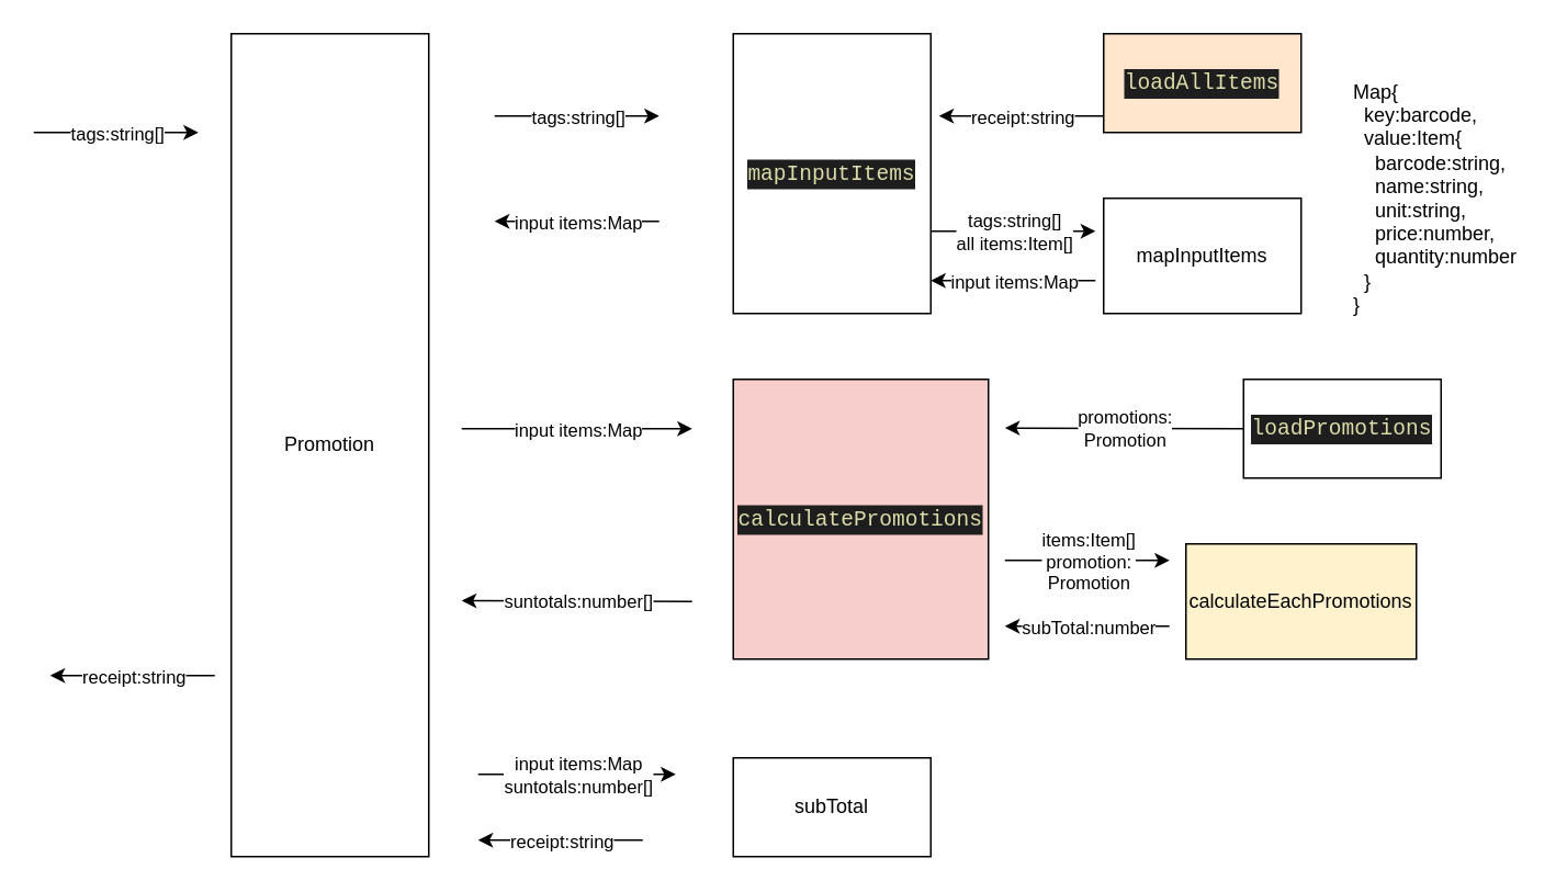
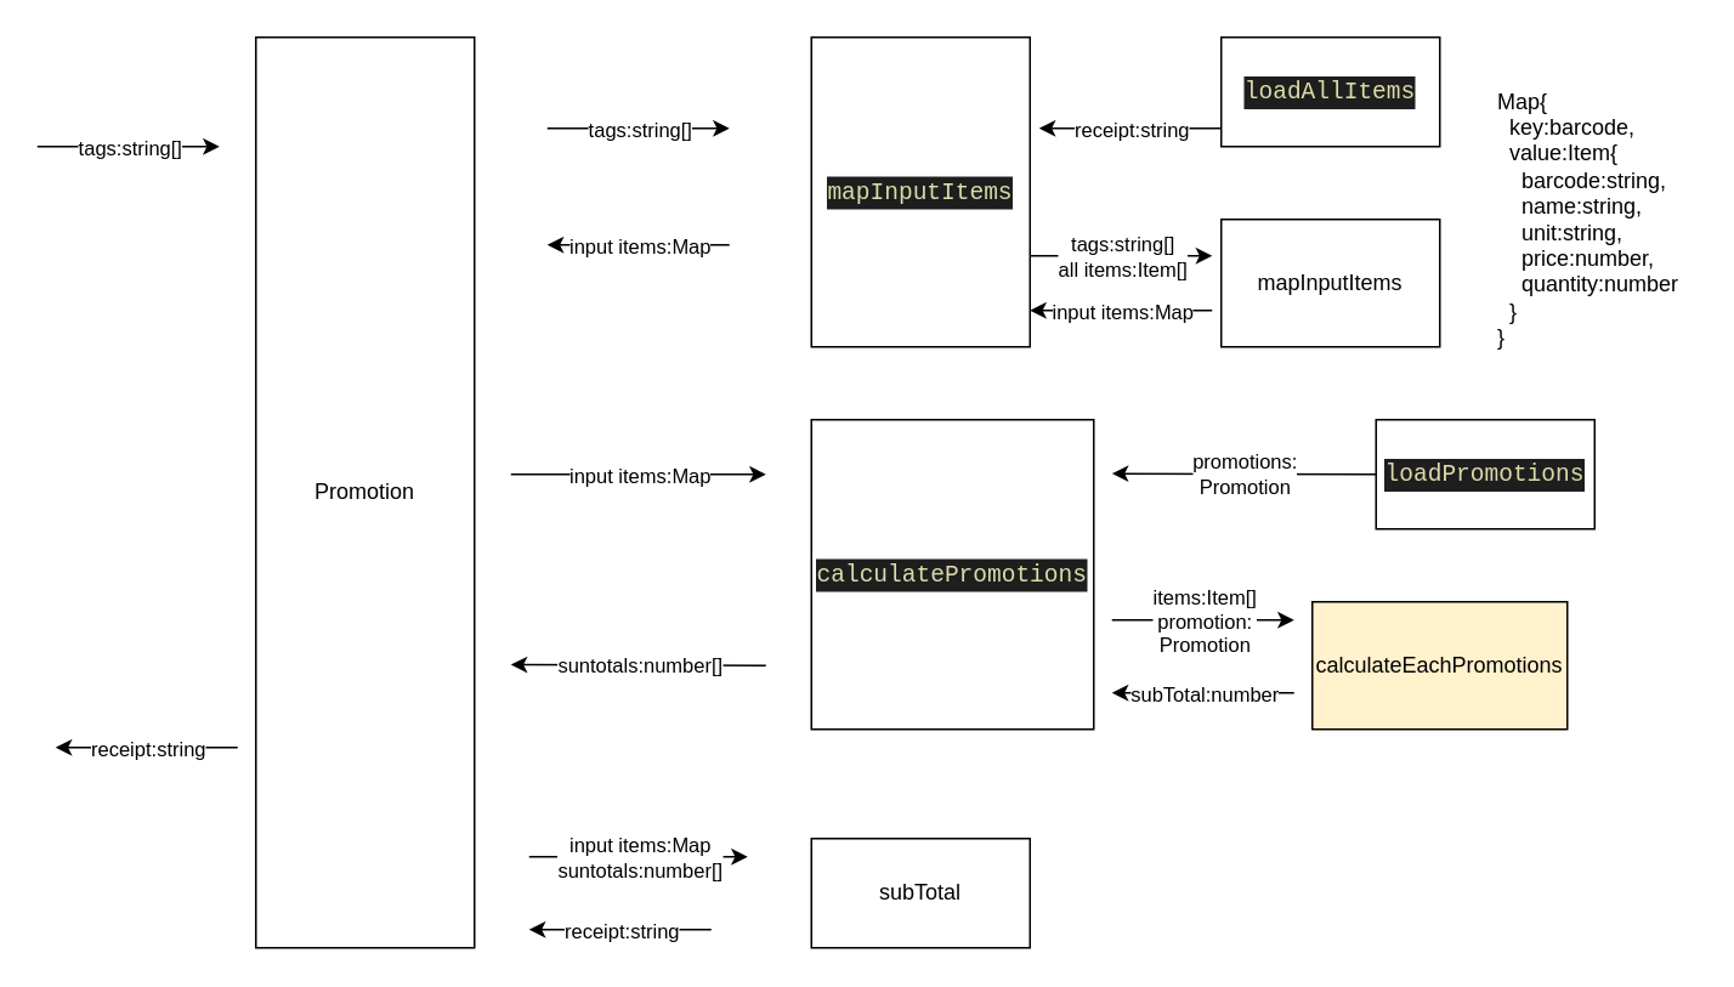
  <mxCell id="0" />
  <mxCell id="1" parent="0" />
  <mxCell id="2" value="Promotion" style="rounded=0;whiteSpace=wrap;html=1;" parent="1" vertex="1"><mxGeometry x="140" y="20" width="120" height="500" as="geometry" /></mxCell>
  <mxCell id="3" value="" style="endArrow=classic;html=1;" parent="1" edge="1"><mxGeometry relative="1" as="geometry"><mxPoint y="80" as="sourcePoint" x="20" /><mxPoint x="120" y="80" as="targetPoint" /></mxGeometry></mxCell>
  <mxCell id="4" value="tags:string[]" style="edgeLabel;resizable=0;html=1;align=center;verticalAlign=middle;" parent="3" connectable="0" vertex="1"><mxGeometry relative="1" as="geometry" /></mxCell>
  <mxCell id="5" value="" style="endArrow=classic;html=1;" parent="1" edge="1"><mxGeometry relative="1" as="geometry"><mxPoint x="130" y="410" as="sourcePoint" /><mxPoint x="30" y="410" as="targetPoint" /></mxGeometry></mxCell>
  <mxCell id="6" value="receipt:string" style="edgeLabel;resizable=0;html=1;align=center;verticalAlign=middle;" parent="5" connectable="0" vertex="1"><mxGeometry relative="1" as="geometry" /></mxCell>
- <mxCell id="7" value="&lt;div style=&quot;color: rgb(212 , 212 , 212) ; background-color: rgb(30 , 30 , 30) ; font-family: &amp;#34;source code pro&amp;#34; , &amp;#34;consolas&amp;#34; , &amp;#34;courier new&amp;#34; , monospace ; font-size: 13px ; line-height: 18px&quot;&gt;&lt;span style=&quot;color: #dcdcaa&quot;&gt;loadAllItems&lt;/span&gt;&lt;/div&gt;" style="rounded=0;whiteSpace=wrap;html=1;fillColor=#ffe6cc;" parent="1" vertex="1"><mxGeometry x="670" y="20" width="120" height="60" as="geometry" /></mxCell>
+ <mxCell id="7" value="&lt;div style=&quot;color: rgb(212 , 212 , 212) ; background-color: rgb(30 , 30 , 30) ; font-family: &amp;#34;source code pro&amp;#34; , &amp;#34;consolas&amp;#34; , &amp;#34;courier new&amp;#34; , monospace ; font-size: 13px ; line-height: 18px&quot;&gt;&lt;span style=&quot;color: #dcdcaa&quot;&gt;loadAllItems&lt;/span&gt;&lt;/div&gt;" style="rounded=0;whiteSpace=wrap;html=1;" parent="1" vertex="1"><mxGeometry x="670" y="20" width="120" height="60" as="geometry" /></mxCell>
  <mxCell id="8" value="mapInputItems" style="rounded=0;whiteSpace=wrap;html=1;" parent="1" vertex="1"><mxGeometry x="670" y="120" width="120" height="70" as="geometry" /></mxCell>
  <mxCell id="9" value="&lt;div style=&quot;color: rgb(212 , 212 , 212) ; background-color: rgb(30 , 30 , 30) ; font-family: &amp;#34;source code pro&amp;#34; , &amp;#34;consolas&amp;#34; , &amp;#34;courier new&amp;#34; , monospace ; font-size: 13px ; line-height: 18px&quot;&gt;&lt;span style=&quot;color: #dcdcaa&quot;&gt;loadPromotions&lt;/span&gt;&lt;/div&gt;" style="rounded=0;whiteSpace=wrap;html=1;" parent="1" vertex="1"><mxGeometry x="755" y="230" width="120" height="60" as="geometry" /></mxCell>
  <mxCell id="10" value="calculateEachPromotions" style="rounded=0;whiteSpace=wrap;html=1;fillColor=#fff2cc;" parent="1" vertex="1"><mxGeometry x="720" y="330" width="140" height="70" as="geometry" /></mxCell>
  <mxCell id="11" value="subTotal" style="rounded=0;whiteSpace=wrap;html=1;" parent="1" vertex="1"><mxGeometry x="445" y="460" width="120" height="60" as="geometry" /></mxCell>
  <mxCell id="12" value="&lt;div style=&quot;background-color: rgb(30 , 30 , 30) ; font-family: &amp;#34;source code pro&amp;#34; , &amp;#34;consolas&amp;#34; , &amp;#34;courier new&amp;#34; , monospace ; font-size: 13px ; line-height: 18px&quot;&gt;&lt;font color=&quot;#dcdcaa&quot;&gt;mapInputItems&lt;/font&gt;&lt;/div&gt;" style="rounded=0;whiteSpace=wrap;html=1;" parent="1" vertex="1"><mxGeometry x="445" y="20" width="120" height="170" as="geometry" /></mxCell>
- <mxCell id="13" value="&lt;div style=&quot;color: rgb(212 , 212 , 212) ; background-color: rgb(30 , 30 , 30) ; font-family: &amp;#34;source code pro&amp;#34; , &amp;#34;consolas&amp;#34; , &amp;#34;courier new&amp;#34; , monospace ; font-size: 13px ; line-height: 18px&quot;&gt;&lt;span style=&quot;color: #dcdcaa&quot;&gt;calculatePromotions&lt;/span&gt;&lt;/div&gt;" style="rounded=0;whiteSpace=wrap;html=1;fillColor=#f8cecc;" parent="1" vertex="1"><mxGeometry x="445" y="230" width="155" height="170" as="geometry" /></mxCell>
+ <mxCell id="13" value="&lt;div style=&quot;color: rgb(212 , 212 , 212) ; background-color: rgb(30 , 30 , 30) ; font-family: &amp;#34;source code pro&amp;#34; , &amp;#34;consolas&amp;#34; , &amp;#34;courier new&amp;#34; , monospace ; font-size: 13px ; line-height: 18px&quot;&gt;&lt;span style=&quot;color: #dcdcaa&quot;&gt;calculatePromotions&lt;/span&gt;&lt;/div&gt;" style="rounded=0;whiteSpace=wrap;html=1;" parent="1" vertex="1"><mxGeometry x="445" y="230" width="155" height="170" as="geometry" /></mxCell>
  <mxCell id="14" value="" style="endArrow=classic;html=1;" parent="1" edge="1"><mxGeometry relative="1" as="geometry"><mxPoint x="300" y="70" as="sourcePoint" /><mxPoint x="400" y="70" as="targetPoint" /></mxGeometry></mxCell>
  <mxCell id="15" value="tags:string[]" style="edgeLabel;resizable=0;html=1;align=center;verticalAlign=middle;" parent="14" connectable="0" vertex="1"><mxGeometry relative="1" as="geometry" /></mxCell>
  <mxCell id="16" value="" style="endArrow=classic;html=1;" parent="1" edge="1"><mxGeometry relative="1" as="geometry"><mxPoint x="400" y="134" as="sourcePoint" /><mxPoint x="300" y="134" as="targetPoint" /></mxGeometry></mxCell>
  <mxCell id="17" value="input items:Map" style="edgeLabel;resizable=0;html=1;align=center;verticalAlign=middle;" parent="16" connectable="0" vertex="1"><mxGeometry relative="1" as="geometry" /></mxCell>
  <mxCell id="18" value="" style="endArrow=classic;html=1;" parent="1" edge="1"><mxGeometry relative="1" as="geometry"><mxPoint x="670" y="70" as="sourcePoint" /><mxPoint x="570" y="70" as="targetPoint" /></mxGeometry></mxCell>
  <mxCell id="19" value="receipt:string" style="edgeLabel;resizable=0;html=1;align=center;verticalAlign=middle;" parent="18" connectable="0" vertex="1"><mxGeometry relative="1" as="geometry" /></mxCell>
  <mxCell id="20" value="" style="endArrow=classic;html=1;" parent="1" edge="1"><mxGeometry relative="1" as="geometry"><mxPoint x="665" y="170" as="sourcePoint" /><mxPoint x="565" y="170" as="targetPoint" /></mxGeometry></mxCell>
  <mxCell id="21" value="input items:Map" style="edgeLabel;resizable=0;html=1;align=center;verticalAlign=middle;" parent="20" connectable="0" vertex="1"><mxGeometry relative="1" as="geometry" /></mxCell>
  <mxCell id="22" value="" style="endArrow=classic;html=1;" parent="1" edge="1"><mxGeometry relative="1" as="geometry"><mxPoint x="565" y="140" as="sourcePoint" /><mxPoint x="665" y="140" as="targetPoint" /></mxGeometry></mxCell>
  <mxCell id="23" value="tags:string[]&lt;br&gt;all items:Item[]" style="edgeLabel;resizable=0;html=1;align=center;verticalAlign=middle;" parent="22" connectable="0" vertex="1"><mxGeometry relative="1" as="geometry" /></mxCell>
  <mxCell id="24" value="" style="endArrow=classic;html=1;exitX=0;exitY=0.5;exitDx=0;exitDy=0;" parent="1" source="9" edge="1"><mxGeometry relative="1" as="geometry"><mxPoint x="710" y="259.58" as="sourcePoint" /><mxPoint x="610" y="259.58" as="targetPoint" /></mxGeometry></mxCell>
  <mxCell id="25" value="promotions:&lt;br&gt;Promotion" style="edgeLabel;resizable=0;html=1;align=center;verticalAlign=middle;" parent="24" connectable="0" vertex="1"><mxGeometry relative="1" as="geometry" /></mxCell>
  <mxCell id="26" value="" style="endArrow=classic;html=1;" parent="1" edge="1"><mxGeometry relative="1" as="geometry"><mxPoint x="610" y="340" as="sourcePoint" /><mxPoint x="710" y="340" as="targetPoint" /></mxGeometry></mxCell>
  <mxCell id="27" value="items:Item[]&lt;br&gt;promotion:&lt;br&gt;Promotion" style="edgeLabel;resizable=0;html=1;align=center;verticalAlign=middle;" parent="26" connectable="0" vertex="1"><mxGeometry relative="1" as="geometry" /></mxCell>
  <mxCell id="28" value="" style="endArrow=classic;html=1;" parent="1" edge="1"><mxGeometry relative="1" as="geometry"><mxPoint x="710" y="380" as="sourcePoint" /><mxPoint x="610" y="380" as="targetPoint" /></mxGeometry></mxCell>
  <mxCell id="29" value="subTotal:number" style="edgeLabel;resizable=0;html=1;align=center;verticalAlign=middle;" parent="28" connectable="0" vertex="1"><mxGeometry relative="1" as="geometry" /></mxCell>
  <mxCell id="30" value="" style="endArrow=classic;html=1;" parent="1" edge="1"><mxGeometry relative="1" as="geometry"><mxPoint x="280" y="260" as="sourcePoint" /><mxPoint x="420" y="260" as="targetPoint" /></mxGeometry></mxCell>
  <mxCell id="31" value="input items:Map" style="edgeLabel;resizable=0;html=1;align=center;verticalAlign=middle;" parent="30" connectable="0" vertex="1"><mxGeometry relative="1" as="geometry" /></mxCell>
  <mxCell id="32" value="" style="endArrow=classic;html=1;" parent="1" edge="1"><mxGeometry relative="1" as="geometry"><mxPoint x="420" y="365" as="sourcePoint" /><mxPoint x="280" y="364.5" as="targetPoint" /></mxGeometry></mxCell>
  <mxCell id="33" value="suntotals:number[]" style="edgeLabel;resizable=0;html=1;align=center;verticalAlign=middle;" parent="32" connectable="0" vertex="1"><mxGeometry relative="1" as="geometry" /></mxCell>
  <mxCell id="34" value="" style="endArrow=classic;html=1;" parent="1" edge="1"><mxGeometry relative="1" as="geometry"><mxPoint x="290" y="470" as="sourcePoint" /><mxPoint x="410" y="470" as="targetPoint" /></mxGeometry></mxCell>
  <mxCell id="35" value="input items:Map&lt;br&gt;suntotals:number[]" style="edgeLabel;resizable=0;html=1;align=center;verticalAlign=middle;" parent="34" connectable="0" vertex="1"><mxGeometry relative="1" as="geometry" /></mxCell>
  <mxCell id="36" value="" style="endArrow=classic;html=1;" parent="1" edge="1"><mxGeometry relative="1" as="geometry"><mxPoint x="390" y="510" as="sourcePoint" /><mxPoint x="290" y="510" as="targetPoint" /></mxGeometry></mxCell>
  <mxCell id="37" value="receipt:string" style="edgeLabel;resizable=0;html=1;align=center;verticalAlign=middle;" parent="36" connectable="0" vertex="1"><mxGeometry relative="1" as="geometry" /></mxCell>
  <mxCell id="38" value="Map{&lt;br&gt;&amp;nbsp; key:barcode,&lt;br&gt;&amp;nbsp; value:Item{&lt;br&gt;&amp;nbsp; &amp;nbsp; barcode:string,&lt;br&gt;&amp;nbsp; &amp;nbsp; name:string,&lt;br&gt;&amp;nbsp; &amp;nbsp; unit:string,&lt;br&gt;&amp;nbsp; &amp;nbsp; price:number,&lt;br&gt;&amp;nbsp; &amp;nbsp; quantity:number&lt;br&gt;&amp;nbsp; }&lt;br&gt;}" style="text;html=1;align=left;verticalAlign=middle;resizable=0;points=[];autosize=1;" vertex="1" parent="1"><mxGeometry x="820" y="50" width="110" height="140" as="geometry" /></mxCell>
